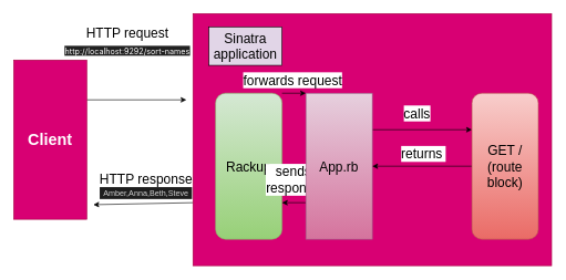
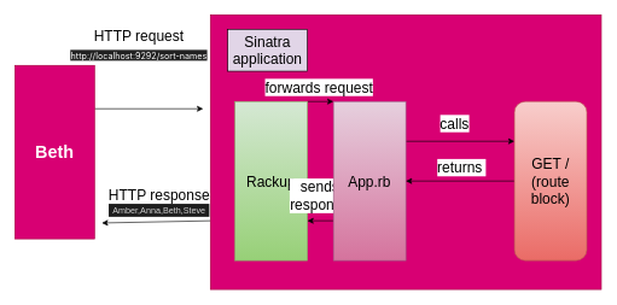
  <mxCell id="0" />
  <mxCell id="1" parent="0" />
  <mxCell id="2" style="edgeStyle=none;html=1;exitX=1;exitY=0.25;exitDx=0;exitDy=0;fontSize=20;" edge="1" parent="1" source="4"><mxGeometry relative="1" as="geometry"><mxPoint x="280" y="150" as="targetPoint" /></mxGeometry></mxCell>
  <mxCell id="3" value="HTTP request&lt;br&gt;&lt;span style=&quot;color: rgb(255, 255, 255); font-family: Inter, system-ui, -apple-system, &amp;quot;system-ui&amp;quot;, &amp;quot;Segoe UI&amp;quot;, Roboto, Oxygen, Ubuntu, Cantarell, &amp;quot;Fira Sans&amp;quot;, &amp;quot;Droid Sans&amp;quot;, Helvetica, Arial, sans-serif; font-size: 12px; text-align: left; background-color: rgb(33, 33, 33);&quot;&gt;http://localhost:9292/sort-names&lt;/span&gt;" style="edgeLabel;html=1;align=center;verticalAlign=middle;resizable=0;points=[];fontSize=20;" vertex="1" connectable="0" parent="2"><mxGeometry x="0.441" y="-1" relative="1" as="geometry"><mxPoint x="-48" y="-91" as="offset" /></mxGeometry></mxCell>
- <mxCell id="4" value="&lt;h1&gt;Client&lt;/h1&gt;" style="whiteSpace=wrap;html=1;fillColor=#d80073;fontColor=#ffffff;strokeColor=#A50040;" vertex="1" parent="1"><mxGeometry x="20" y="90" width="110" height="240" as="geometry" /></mxCell>
+ <mxCell id="4" value="&lt;h1&gt;Beth&lt;/h1&gt;" style="whiteSpace=wrap;html=1;fillColor=#d80073;fontColor=#ffffff;strokeColor=#A50040;" vertex="1" parent="1"><mxGeometry x="20" y="90" width="110" height="240" as="geometry" /></mxCell>
  <mxCell id="5" value="HTTP response&lt;br&gt;&lt;div style=&quot;color: rgb(212, 212, 212); background-color: rgb(30, 30, 30); font-size: 12px; line-height: 18px;&quot;&gt;Amber,Anna,Beth,Steve&lt;/div&gt;" style="edgeStyle=none;html=1;exitX=0;exitY=0.75;exitDx=0;exitDy=0;fontSize=20;" edge="1" parent="1" source="6"><mxGeometry x="-0.068" y="-28" relative="1" as="geometry"><mxPoint x="140" y="308" as="targetPoint" /><mxPoint as="offset" /></mxGeometry></mxCell>
  <mxCell id="6" value="&lt;h1&gt;&lt;br&gt;&lt;/h1&gt;" style="whiteSpace=wrap;html=1;fillColor=#d80073;fontColor=#ffffff;strokeColor=#A50040;" vertex="1" parent="1"><mxGeometry x="290" y="20" width="540" height="380" as="geometry" /></mxCell>
  <mxCell id="7" value="forwards request" style="edgeStyle=none;html=1;exitX=1;exitY=0;exitDx=0;exitDy=0;entryX=0;entryY=0;entryDx=0;entryDy=0;fontSize=20;" edge="1" parent="1" source="8" target="11"><mxGeometry x="-0.071" y="20" relative="1" as="geometry"><mxPoint x="-1" as="offset" /></mxGeometry></mxCell>
- <mxCell id="8" value="&lt;font style=&quot;font-size: 20px;&quot;&gt;Rackup&lt;/font&gt;" style="whiteSpace=wrap;html=1;fillColor=#d5e8d4;strokeColor=#82b366;gradientColor=#97d077;rounded=1;" vertex="1" parent="1"><mxGeometry x="324" y="140" width="100" height="220" as="geometry" /></mxCell>
+ <mxCell id="8" value="&lt;font style=&quot;font-size: 20px;&quot;&gt;Rackup&lt;/font&gt;" style="whiteSpace=wrap;html=1;fillColor=#d5e8d4;strokeColor=#82b366;gradientColor=#97d077;" vertex="1" parent="1"><mxGeometry x="324" y="140" width="100" height="220" as="geometry" /></mxCell>
  <mxCell id="9" value="calls" style="edgeStyle=none;html=1;exitX=1;exitY=0.25;exitDx=0;exitDy=0;entryX=0;entryY=0.25;entryDx=0;entryDy=0;fontSize=20;" edge="1" parent="1" source="11" target="14"><mxGeometry x="-0.111" y="25" relative="1" as="geometry"><Array as="points" /><mxPoint as="offset" /></mxGeometry></mxCell>
  <mxCell id="10" value="sends &lt;br&gt;response" style="edgeStyle=none;html=1;exitX=0;exitY=0.75;exitDx=0;exitDy=0;entryX=1;entryY=0.75;entryDx=0;entryDy=0;fontSize=20;" edge="1" parent="1" source="11" target="8"><mxGeometry x="0.053" y="-35" relative="1" as="geometry"><mxPoint as="offset" /></mxGeometry></mxCell>
  <mxCell id="11" value="&lt;font style=&quot;font-size: 20px;&quot;&gt;App.rb&lt;/font&gt;" style="whiteSpace=wrap;html=1;fillColor=#e6d0de;strokeColor=#996185;gradientColor=#d5739d;" vertex="1" parent="1"><mxGeometry x="460" y="140" width="100" height="220" as="geometry" /></mxCell>
  <mxCell id="12" style="edgeStyle=none;html=1;exitX=0;exitY=0.5;exitDx=0;exitDy=0;entryX=1;entryY=0.5;entryDx=0;entryDy=0;fontSize=20;" edge="1" parent="1" source="14" target="11"><mxGeometry relative="1" as="geometry" /></mxCell>
  <mxCell id="13" value="returns&amp;nbsp;" style="edgeLabel;html=1;align=center;verticalAlign=middle;resizable=0;points=[];fontSize=20;" vertex="1" connectable="0" parent="12"><mxGeometry x="-0.022" relative="1" as="geometry"><mxPoint x="-1" y="-20" as="offset" /></mxGeometry></mxCell>
  <mxCell id="14" value="&lt;font style=&quot;font-size: 20px;&quot;&gt;GET / (route block)&lt;/font&gt;" style="whiteSpace=wrap;html=1;fillColor=#f8cecc;strokeColor=#b85450;gradientColor=#ea6b66;rounded=1;" vertex="1" parent="1"><mxGeometry x="710" y="140" width="100" height="220" as="geometry" /></mxCell>
  <mxCell id="15" value="&lt;font style=&quot;font-size: 20px;&quot;&gt;Sinatra application&lt;/font&gt;" style="whiteSpace=wrap;html=1;fillColor=#e1d5e7;" vertex="1" parent="1"><mxGeometry x="314" y="40" width="110" height="58" as="geometry" /></mxCell>
